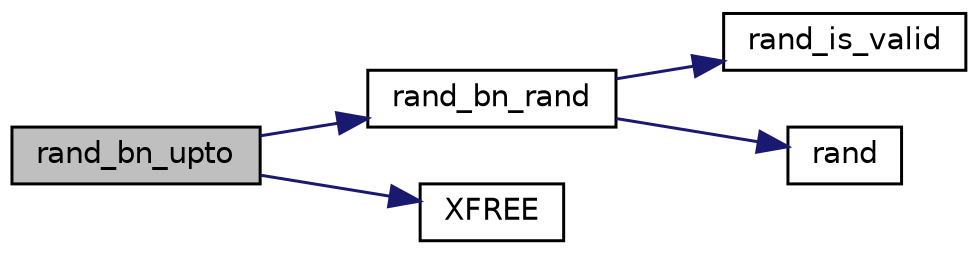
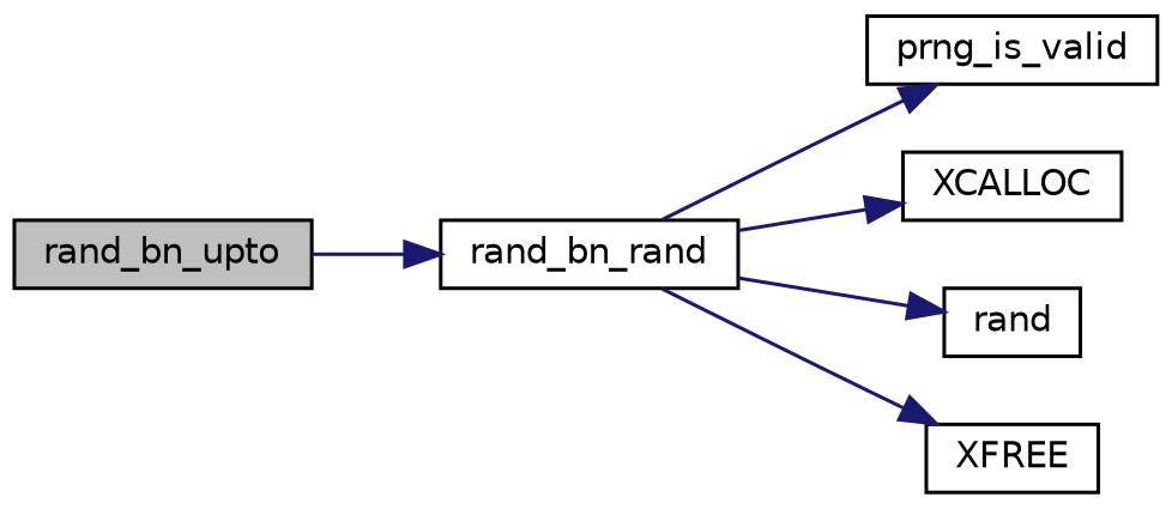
  digraph {
    rankdir=LR
    node [color=black fillcolor=white fontname=Helvetica fontsize=10 shape=record style=filled]
    edge [color=midnightblue fontname=Helvetica fontsize=10 labelfontname=Helvetica labelfontsize=10 style=solid]
    n1 [fillcolor=grey75 fontcolor=black height=0.2 label=rand_bn_upto width=0.4]
    n2 [height=0.2 label=rand_bn_rand width=0.4]
-   n3 [height=0.2 label=rand_is_valid width=0.4]
+   n3 [height=0.2 label=prng_is_valid width=0.4]
+   n4 [height=0.2 label=XCALLOC width=0.4]
    n5 [height=0.2 label=rand width=0.4]
    n6 [height=0.2 label=XFREE width=0.4]
    n1 -> n2
    n2 -> n3
+   n2 -> n4
    n2 -> n5
-   n1 -> n6
+   n2 -> n6
  }
